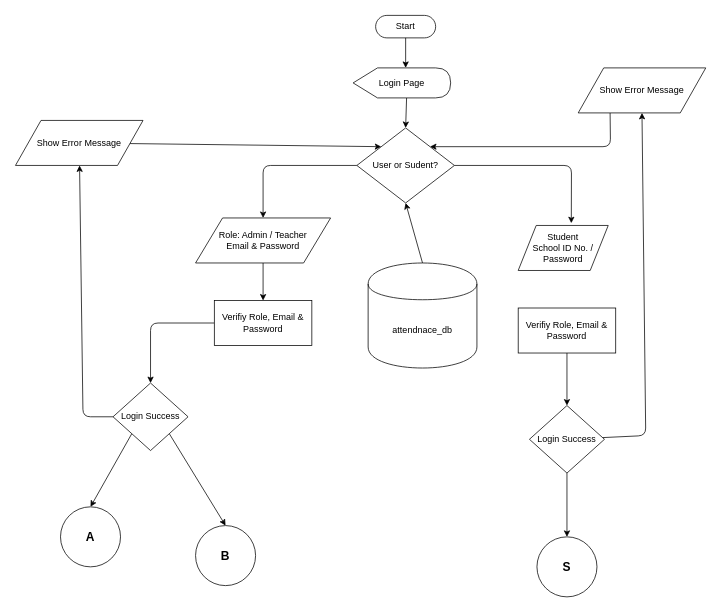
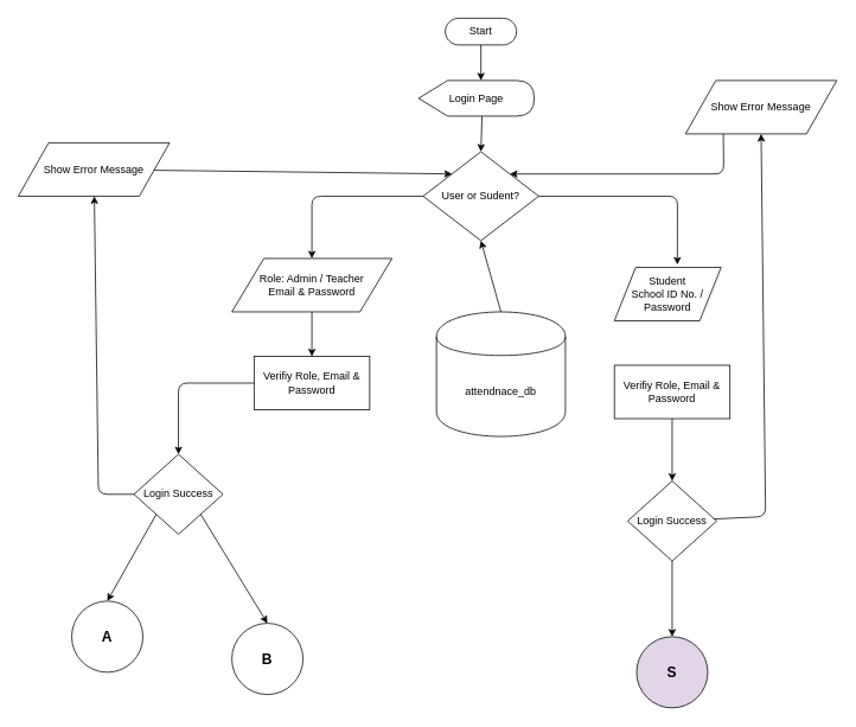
  <mxCell id="0" />
  <mxCell id="1" parent="0" />
  <mxCell id="2" value="Start" style="html=1;dashed=0;whiteSpace=wrap;shape=mxgraph.dfd.start" vertex="1" parent="1"><mxGeometry x="500" y="20" width="80" height="30" as="geometry" /></mxCell>
  <mxCell id="3" value="Student&lt;div&gt;School ID No. /&lt;/div&gt;&lt;div&gt;Password&lt;/div&gt;" style="shape=parallelogram;perimeter=parallelogramPerimeter;whiteSpace=wrap;html=1;dashed=0;" vertex="1" parent="1"><mxGeometry x="690" y="300" width="120" height="60" as="geometry" /></mxCell>
  <mxCell id="4" style="edgeStyle=none;html=1;entryX=0;entryY=0;entryDx=0;entryDy=0;" edge="1" parent="1" source="5" target="7"><mxGeometry relative="1" as="geometry" /></mxCell>
  <mxCell id="5" value="Show Error Message" style="shape=parallelogram;perimeter=parallelogramPerimeter;whiteSpace=wrap;html=1;dashed=0;" vertex="1" parent="1"><mxGeometry x="20" y="160" width="170" height="60" as="geometry" /></mxCell>
  <mxCell id="6" style="edgeStyle=none;html=1;entryX=0.5;entryY=0;entryDx=0;entryDy=0;" edge="1" parent="1" source="7" target="14"><mxGeometry relative="1" as="geometry"><Array as="points"><mxPoint x="350" y="220" /></Array></mxGeometry></mxCell>
  <mxCell id="7" value="User or Sudent?" style="shape=rhombus;html=1;dashed=0;whiteSpace=wrap;perimeter=rhombusPerimeter;" vertex="1" parent="1"><mxGeometry x="475" y="170" width="130" height="100" as="geometry" /></mxCell>
  <mxCell id="8" style="edgeStyle=none;html=1;exitX=0;exitY=0;exitDx=71.25;exitDy=40;exitPerimeter=0;entryX=0.5;entryY=0;entryDx=0;entryDy=0;" edge="1" parent="1" source="9" target="7"><mxGeometry relative="1" as="geometry" /></mxCell>
  <mxCell id="9" value="Login Page" style="shape=display;whiteSpace=wrap;html=1;" vertex="1" parent="1"><mxGeometry x="470" y="90" width="130" height="40" as="geometry" /></mxCell>
  <mxCell id="10" style="edgeStyle=none;html=1;exitX=0.5;exitY=0.5;exitDx=0;exitDy=15;exitPerimeter=0;" edge="1" parent="1" source="2"><mxGeometry relative="1" as="geometry"><mxPoint x="540" y="90" as="targetPoint" /></mxGeometry></mxCell>
  <mxCell id="11" style="edgeStyle=none;html=1;exitX=0.25;exitY=1;exitDx=0;exitDy=0;entryX=1;entryY=0;entryDx=0;entryDy=0;" edge="1" parent="1" source="12" target="7"><mxGeometry relative="1" as="geometry"><Array as="points"><mxPoint x="813" y="195" /></Array></mxGeometry></mxCell>
  <mxCell id="12" value="Show Error Message" style="shape=parallelogram;perimeter=parallelogramPerimeter;whiteSpace=wrap;html=1;dashed=0;" vertex="1" parent="1"><mxGeometry x="770" y="90" width="170" height="60" as="geometry" /></mxCell>
  <mxCell id="13" value="" style="edgeStyle=none;html=1;" edge="1" parent="1" source="14" target="16"><mxGeometry relative="1" as="geometry" /></mxCell>
  <mxCell id="14" value="Role: Admin / Teacher&lt;div&gt;Email &amp;amp; Password&lt;/div&gt;" style="shape=parallelogram;perimeter=parallelogramPerimeter;whiteSpace=wrap;html=1;dashed=0;" vertex="1" parent="1"><mxGeometry x="260" y="290" width="180" height="60" as="geometry" /></mxCell>
  <mxCell id="15" style="edgeStyle=none;html=1;exitX=0;exitY=0.5;exitDx=0;exitDy=0;entryX=0.5;entryY=0;entryDx=0;entryDy=0;" edge="1" parent="1" source="16" target="20"><mxGeometry relative="1" as="geometry"><Array as="points"><mxPoint x="200" y="430" /></Array></mxGeometry></mxCell>
  <mxCell id="16" value="Verifiy Role, Email &amp;amp; Password" style="whiteSpace=wrap;html=1;dashed=0;" vertex="1" parent="1"><mxGeometry x="285" y="400" width="130" height="60" as="geometry" /></mxCell>
  <mxCell id="17" style="edgeStyle=none;html=1;exitX=0;exitY=0.5;exitDx=0;exitDy=0;" edge="1" parent="1" source="20" target="5"><mxGeometry relative="1" as="geometry"><Array as="points"><mxPoint x="110" y="555" /></Array></mxGeometry></mxCell>
  <mxCell id="18" style="edgeStyle=none;html=1;exitX=0;exitY=1;exitDx=0;exitDy=0;entryX=0.5;entryY=0;entryDx=0;entryDy=0;" edge="1" parent="1" source="20" target="29"><mxGeometry relative="1" as="geometry"><mxPoint x="135" y="690" as="targetPoint" /></mxGeometry></mxCell>
  <mxCell id="19" style="edgeStyle=none;html=1;exitX=1;exitY=1;exitDx=0;exitDy=0;entryX=0.5;entryY=0;entryDx=0;entryDy=0;" edge="1" parent="1" source="20" target="28"><mxGeometry relative="1" as="geometry"><mxPoint x="285" y="690" as="targetPoint" /></mxGeometry></mxCell>
  <mxCell id="20" value="Login Success" style="shape=rhombus;html=1;dashed=0;whiteSpace=wrap;perimeter=rhombusPerimeter;" vertex="1" parent="1"><mxGeometry x="150" y="510" width="100" height="90" as="geometry" /></mxCell>
  <mxCell id="21" style="edgeStyle=none;html=1;entryX=0.59;entryY=-0.051;entryDx=0;entryDy=0;entryPerimeter=0;" edge="1" parent="1" source="7" target="3"><mxGeometry relative="1" as="geometry"><Array as="points"><mxPoint x="761" y="220" /></Array></mxGeometry></mxCell>
  <mxCell id="22" style="edgeStyle=none;html=1;exitX=0.5;exitY=1;exitDx=0;exitDy=0;entryX=0.5;entryY=0;entryDx=0;entryDy=0;" edge="1" parent="1" source="23" target="26"><mxGeometry relative="1" as="geometry" /></mxCell>
  <mxCell id="23" value="Verifiy Role, Email &amp;amp; Password" style="whiteSpace=wrap;html=1;dashed=0;" vertex="1" parent="1"><mxGeometry x="690" y="410" width="130" height="60" as="geometry" /></mxCell>
  <mxCell id="24" value="" style="edgeStyle=none;html=1;" edge="1" parent="1" source="26" target="27"><mxGeometry relative="1" as="geometry" /></mxCell>
  <mxCell id="25" style="edgeStyle=none;html=1;entryX=0.5;entryY=1;entryDx=0;entryDy=0;" edge="1" parent="1" source="26" target="12"><mxGeometry relative="1" as="geometry"><Array as="points"><mxPoint x="860" y="580" /></Array></mxGeometry></mxCell>
  <mxCell id="26" value="Login Success" style="shape=rhombus;html=1;dashed=0;whiteSpace=wrap;perimeter=rhombusPerimeter;" vertex="1" parent="1"><mxGeometry x="705" y="540" width="100" height="90" as="geometry" /></mxCell>
- <mxCell id="27" value="&lt;b&gt;&lt;font style=&quot;font-size: 16px;&quot;&gt;S&lt;/font&gt;&lt;/b&gt;" style="ellipse;whiteSpace=wrap;html=1;dashed=0;" vertex="1" parent="1"><mxGeometry x="715" y="715" width="80" height="80" as="geometry" /></mxCell>
+ <mxCell id="27" value="&lt;b&gt;&lt;font style=&quot;font-size: 16px;&quot;&gt;S&lt;/font&gt;&lt;/b&gt;" style="ellipse;whiteSpace=wrap;html=1;dashed=0;fillColor=#e1d5e7;" vertex="1" parent="1"><mxGeometry x="715" y="715" width="80" height="80" as="geometry" /></mxCell>
  <mxCell id="28" value="&lt;b&gt;&lt;font style=&quot;font-size: 16px;&quot;&gt;B&lt;/font&gt;&lt;/b&gt;" style="ellipse;whiteSpace=wrap;html=1;dashed=0;" vertex="1" parent="1"><mxGeometry x="260" y="700" width="80" height="80" as="geometry" /></mxCell>
  <mxCell id="29" value="&lt;b&gt;&lt;font style=&quot;font-size: 16px;&quot;&gt;A&lt;/font&gt;&lt;/b&gt;" style="ellipse;whiteSpace=wrap;html=1;dashed=0;" vertex="1" parent="1"><mxGeometry x="80" y="675" width="80" height="80" as="geometry" /></mxCell>
  <mxCell id="30" style="edgeStyle=none;html=1;exitX=0.5;exitY=0;exitDx=0;exitDy=0;entryX=0.5;entryY=1;entryDx=0;entryDy=0;" edge="1" parent="1" source="31" target="7"><mxGeometry relative="1" as="geometry" /></mxCell>
  <mxCell id="31" value="attendnace_db" style="shape=cylinder;whiteSpace=wrap;html=1;boundedLbl=1;backgroundOutline=1;" vertex="1" parent="1"><mxGeometry x="490" y="350" width="145" height="140" as="geometry" /></mxCell>
